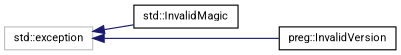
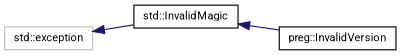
  digraph {
    fontname=Roboto
    rankdir=LR
    node [color=black fillcolor=white fontname=Roboto fontsize=10 shape=record style=filled]
    edge [color=midnightblue dir=back fontname=Roboto fontsize=10 labelfontname=Helvetica labelfontsize=10 style=solid]
    n1 [color=grey75 height=0.2 label="std::exception" width=0.4]
    n2 [height=0.2 label="std::InvalidMagic" width=0.4]
    n3 [height=0.2 label="preg::InvalidVersion" width=0.4]
    n1 -> n2
-   n1 -> n3
+   n2 -> n3
  }
